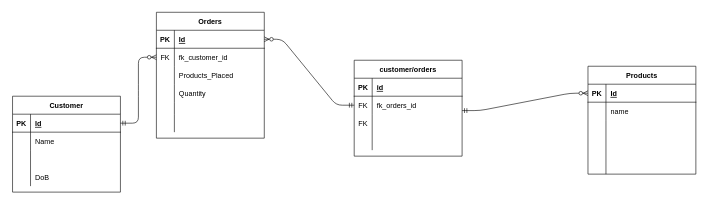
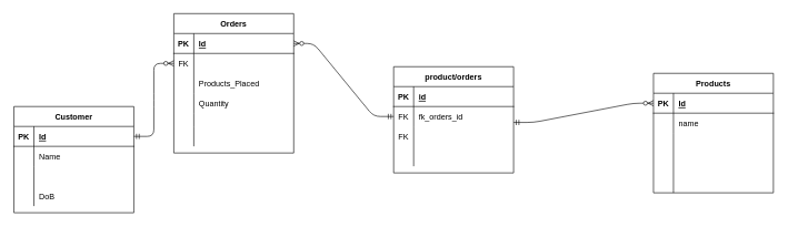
  <mxCell id="0" />
  <mxCell id="1" parent="0" />
  <mxCell id="2" value="Customer" style="shape=table;startSize=30;container=1;collapsible=1;childLayout=tableLayout;fixedRows=1;rowLines=0;fontStyle=1;align=center;resizeLast=1;" vertex="1" parent="1"><mxGeometry x="20" y="160" width="180" height="160" as="geometry" /></mxCell>
  <mxCell id="3" value="" style="shape=partialRectangle;collapsible=0;dropTarget=0;pointerEvents=0;fillColor=none;top=0;left=0;bottom=1;right=0;points=[[0,0.5],[1,0.5]];portConstraint=eastwest;" vertex="1" parent="2"><mxGeometry y="30" width="180" height="30" as="geometry" /></mxCell>
  <mxCell id="4" value="PK" style="shape=partialRectangle;connectable=0;fillColor=none;top=0;left=0;bottom=0;right=0;fontStyle=1;overflow=hidden;" vertex="1" parent="3"><mxGeometry width="30" height="30" as="geometry" /></mxCell>
  <mxCell id="5" value="Id" style="shape=partialRectangle;connectable=0;fillColor=none;top=0;left=0;bottom=0;right=0;align=left;spacingLeft=6;fontStyle=5;overflow=hidden;" vertex="1" parent="3"><mxGeometry x="30" width="150" height="30" as="geometry" /></mxCell>
  <mxCell id="6" value="" style="shape=partialRectangle;collapsible=0;dropTarget=0;pointerEvents=0;fillColor=none;top=0;left=0;bottom=0;right=0;points=[[0,0.5],[1,0.5]];portConstraint=eastwest;" vertex="1" parent="2"><mxGeometry y="60" width="180" height="30" as="geometry" /></mxCell>
  <mxCell id="7" value="" style="shape=partialRectangle;connectable=0;fillColor=none;top=0;left=0;bottom=0;right=0;editable=1;overflow=hidden;" vertex="1" parent="6"><mxGeometry width="30" height="30" as="geometry" /></mxCell>
  <mxCell id="8" value="Name" style="shape=partialRectangle;connectable=0;fillColor=none;top=0;left=0;bottom=0;right=0;align=left;spacingLeft=6;overflow=hidden;" vertex="1" parent="6"><mxGeometry x="30" width="150" height="30" as="geometry" /></mxCell>
  <mxCell id="9" value="" style="shape=partialRectangle;collapsible=0;dropTarget=0;pointerEvents=0;fillColor=none;top=0;left=0;bottom=0;right=0;points=[[0,0.5],[1,0.5]];portConstraint=eastwest;" vertex="1" parent="2"><mxGeometry y="90" width="180" height="30" as="geometry" /></mxCell>
  <mxCell id="10" value="" style="shape=partialRectangle;connectable=0;fillColor=none;top=0;left=0;bottom=0;right=0;editable=1;overflow=hidden;" vertex="1" parent="9"><mxGeometry width="30" height="30" as="geometry" /></mxCell>
  <mxCell id="11" value="" style="shape=partialRectangle;collapsible=0;dropTarget=0;pointerEvents=0;fillColor=none;top=0;left=0;bottom=0;right=0;points=[[0,0.5],[1,0.5]];portConstraint=eastwest;" vertex="1" parent="2"><mxGeometry y="120" width="180" height="30" as="geometry" /></mxCell>
  <mxCell id="12" value="" style="shape=partialRectangle;connectable=0;fillColor=none;top=0;left=0;bottom=0;right=0;editable=1;overflow=hidden;" vertex="1" parent="11"><mxGeometry width="30" height="30" as="geometry" /></mxCell>
  <mxCell id="13" value="DoB" style="shape=partialRectangle;connectable=0;fillColor=none;top=0;left=0;bottom=0;right=0;align=left;spacingLeft=6;overflow=hidden;" vertex="1" parent="11"><mxGeometry x="30" width="150" height="30" as="geometry" /></mxCell>
  <mxCell id="14" value="Products" style="shape=table;startSize=30;container=1;collapsible=1;childLayout=tableLayout;fixedRows=1;rowLines=0;fontStyle=1;align=center;resizeLast=1;" vertex="1" parent="1"><mxGeometry x="980" y="110" width="180" height="180" as="geometry" /></mxCell>
  <mxCell id="15" value="" style="shape=partialRectangle;collapsible=0;dropTarget=0;pointerEvents=0;fillColor=none;top=0;left=0;bottom=1;right=0;points=[[0,0.5],[1,0.5]];portConstraint=eastwest;" vertex="1" parent="14"><mxGeometry y="30" width="180" height="30" as="geometry" /></mxCell>
  <mxCell id="16" value="PK" style="shape=partialRectangle;connectable=0;fillColor=none;top=0;left=0;bottom=0;right=0;fontStyle=1;overflow=hidden;" vertex="1" parent="15"><mxGeometry width="30" height="30" as="geometry" /></mxCell>
  <mxCell id="17" value="Id" style="shape=partialRectangle;connectable=0;fillColor=none;top=0;left=0;bottom=0;right=0;align=left;spacingLeft=6;fontStyle=5;overflow=hidden;" vertex="1" parent="15"><mxGeometry x="30" width="150" height="30" as="geometry" /></mxCell>
  <mxCell id="18" value="" style="shape=partialRectangle;collapsible=0;dropTarget=0;pointerEvents=0;fillColor=none;top=0;left=0;bottom=0;right=0;points=[[0,0.5],[1,0.5]];portConstraint=eastwest;" vertex="1" parent="14"><mxGeometry y="60" width="180" height="30" as="geometry" /></mxCell>
  <mxCell id="19" value="" style="shape=partialRectangle;connectable=0;fillColor=none;top=0;left=0;bottom=0;right=0;editable=1;overflow=hidden;" vertex="1" parent="18"><mxGeometry width="30" height="30" as="geometry" /></mxCell>
  <mxCell id="20" value="name" style="shape=partialRectangle;connectable=0;fillColor=none;top=0;left=0;bottom=0;right=0;align=left;spacingLeft=6;overflow=hidden;" vertex="1" parent="18"><mxGeometry x="30" width="150" height="30" as="geometry" /></mxCell>
  <mxCell id="21" value="" style="shape=partialRectangle;collapsible=0;dropTarget=0;pointerEvents=0;fillColor=none;top=0;left=0;bottom=0;right=0;points=[[0,0.5],[1,0.5]];portConstraint=eastwest;" vertex="1" parent="14"><mxGeometry y="90" width="180" height="30" as="geometry" /></mxCell>
  <mxCell id="22" value="" style="shape=partialRectangle;connectable=0;fillColor=none;top=0;left=0;bottom=0;right=0;editable=1;overflow=hidden;" vertex="1" parent="21"><mxGeometry width="30" height="30" as="geometry" /></mxCell>
  <mxCell id="23" value="" style="shape=partialRectangle;collapsible=0;dropTarget=0;pointerEvents=0;fillColor=none;top=0;left=0;bottom=0;right=0;points=[[0,0.5],[1,0.5]];portConstraint=eastwest;" vertex="1" parent="14"><mxGeometry y="120" width="180" height="60" as="geometry" /></mxCell>
  <mxCell id="24" value="" style="shape=partialRectangle;connectable=0;fillColor=none;top=0;left=0;bottom=0;right=0;editable=1;overflow=hidden;" vertex="1" parent="23"><mxGeometry width="30" height="60" as="geometry" /></mxCell>
  <mxCell id="25" value="" style="shape=partialRectangle;connectable=0;fillColor=none;top=0;left=0;bottom=0;right=0;align=left;spacingLeft=6;overflow=hidden;" vertex="1" parent="23"><mxGeometry x="30" width="150" height="60" as="geometry" /></mxCell>
  <mxCell id="26" value="Orders" style="shape=table;startSize=30;container=1;collapsible=1;childLayout=tableLayout;fixedRows=1;rowLines=0;fontStyle=1;align=center;resizeLast=1;" vertex="1" parent="1"><mxGeometry x="260" y="20" width="180" height="210" as="geometry" /></mxCell>
  <mxCell id="27" value="" style="shape=partialRectangle;collapsible=0;dropTarget=0;pointerEvents=0;fillColor=none;top=0;left=0;bottom=1;right=0;points=[[0,0.5],[1,0.5]];portConstraint=eastwest;" vertex="1" parent="26"><mxGeometry y="30" width="180" height="30" as="geometry" /></mxCell>
  <mxCell id="28" value="PK" style="shape=partialRectangle;connectable=0;fillColor=none;top=0;left=0;bottom=0;right=0;fontStyle=1;overflow=hidden;" vertex="1" parent="27"><mxGeometry width="30" height="30" as="geometry" /></mxCell>
  <mxCell id="29" value="Id" style="shape=partialRectangle;connectable=0;fillColor=none;top=0;left=0;bottom=0;right=0;align=left;spacingLeft=6;fontStyle=5;overflow=hidden;" vertex="1" parent="27"><mxGeometry x="30" width="150" height="30" as="geometry" /></mxCell>
  <mxCell id="30" value="" style="shape=partialRectangle;collapsible=0;dropTarget=0;pointerEvents=0;fillColor=none;top=0;left=0;bottom=0;right=0;points=[[0,0.5],[1,0.5]];portConstraint=eastwest;" vertex="1" parent="26"><mxGeometry y="60" width="180" height="30" as="geometry" /></mxCell>
  <mxCell id="31" value="FK" style="shape=partialRectangle;connectable=0;fillColor=none;top=0;left=0;bottom=0;right=0;editable=1;overflow=hidden;" vertex="1" parent="30"><mxGeometry width="30" height="30" as="geometry" /></mxCell>
- <mxCell id="32" value="fk_customer_id" style="shape=partialRectangle;connectable=0;fillColor=none;top=0;left=0;bottom=0;right=0;align=left;spacingLeft=6;overflow=hidden;" vertex="1" parent="30"><mxGeometry x="30" width="150" height="30" as="geometry" /></mxCell>
  <mxCell id="33" value="" style="shape=partialRectangle;collapsible=0;dropTarget=0;pointerEvents=0;fillColor=none;top=0;left=0;bottom=0;right=0;points=[[0,0.5],[1,0.5]];portConstraint=eastwest;" vertex="1" parent="26"><mxGeometry y="90" width="180" height="30" as="geometry" /></mxCell>
  <mxCell id="34" value="" style="shape=partialRectangle;connectable=0;fillColor=none;top=0;left=0;bottom=0;right=0;editable=1;overflow=hidden;" vertex="1" parent="33"><mxGeometry width="30" height="30" as="geometry" /></mxCell>
  <mxCell id="35" value="Products_Placed" style="shape=partialRectangle;connectable=0;fillColor=none;top=0;left=0;bottom=0;right=0;align=left;spacingLeft=6;overflow=hidden;" vertex="1" parent="33"><mxGeometry x="30" width="150" height="30" as="geometry" /></mxCell>
  <mxCell id="36" value="" style="shape=partialRectangle;collapsible=0;dropTarget=0;pointerEvents=0;fillColor=none;top=0;left=0;bottom=0;right=0;points=[[0,0.5],[1,0.5]];portConstraint=eastwest;" vertex="1" parent="26"><mxGeometry y="120" width="180" height="30" as="geometry" /></mxCell>
  <mxCell id="37" value="" style="shape=partialRectangle;connectable=0;fillColor=none;top=0;left=0;bottom=0;right=0;editable=1;overflow=hidden;" vertex="1" parent="36"><mxGeometry width="30" height="30" as="geometry" /></mxCell>
  <mxCell id="38" value="Quantity" style="shape=partialRectangle;connectable=0;fillColor=none;top=0;left=0;bottom=0;right=0;align=left;spacingLeft=6;overflow=hidden;" vertex="1" parent="36"><mxGeometry x="30" width="150" height="30" as="geometry" /></mxCell>
  <mxCell id="39" value="" style="shape=partialRectangle;collapsible=0;dropTarget=0;pointerEvents=0;fillColor=none;top=0;left=0;bottom=0;right=0;points=[[0,0.5],[1,0.5]];portConstraint=eastwest;" vertex="1" parent="26"><mxGeometry y="150" width="180" height="20" as="geometry" /></mxCell>
  <mxCell id="40" value="" style="shape=partialRectangle;connectable=0;fillColor=none;top=0;left=0;bottom=0;right=0;editable=1;overflow=hidden;" vertex="1" parent="39"><mxGeometry width="30" height="20" as="geometry" /></mxCell>
  <mxCell id="41" value="" style="shape=partialRectangle;connectable=0;fillColor=none;top=0;left=0;bottom=0;right=0;align=left;spacingLeft=6;overflow=hidden;" vertex="1" parent="39"><mxGeometry x="30" width="150" height="20" as="geometry" /></mxCell>
  <mxCell id="42" value="" style="shape=partialRectangle;collapsible=0;dropTarget=0;pointerEvents=0;fillColor=none;top=0;left=0;bottom=0;right=0;points=[[0,0.5],[1,0.5]];portConstraint=eastwest;" vertex="1" parent="26"><mxGeometry y="170" width="180" height="30" as="geometry" /></mxCell>
  <mxCell id="43" value="" style="shape=partialRectangle;connectable=0;fillColor=none;top=0;left=0;bottom=0;right=0;editable=1;overflow=hidden;" vertex="1" parent="42"><mxGeometry width="30" height="30" as="geometry" /></mxCell>
  <mxCell id="44" value="" style="shape=partialRectangle;connectable=0;fillColor=none;top=0;left=0;bottom=0;right=0;align=left;spacingLeft=6;overflow=hidden;" vertex="1" parent="42"><mxGeometry x="30" width="150" height="30" as="geometry" /></mxCell>
  <mxCell id="45" value="" style="edgeStyle=entityRelationEdgeStyle;fontSize=12;html=1;endArrow=ERzeroToMany;startArrow=ERmandOne;exitX=1;exitY=0.5;exitDx=0;exitDy=0;entryX=0;entryY=0.5;entryDx=0;entryDy=0;" edge="1" parent="1" source="3" target="30"><mxGeometry width="100" height="100" relative="1" as="geometry"><mxPoint x="220" y="230" as="sourcePoint" /><mxPoint x="320" y="130" as="targetPoint" /></mxGeometry></mxCell>
- <mxCell id="46" value="customer/orders" style="shape=table;startSize=30;container=1;collapsible=1;childLayout=tableLayout;fixedRows=1;rowLines=0;fontStyle=1;align=center;resizeLast=1;" vertex="1" parent="1"><mxGeometry x="590" y="100" width="180" height="160" as="geometry" /></mxCell>
+ <mxCell id="46" value="product/orders" style="shape=table;startSize=30;container=1;collapsible=1;childLayout=tableLayout;fixedRows=1;rowLines=0;fontStyle=1;align=center;resizeLast=1;" vertex="1" parent="1"><mxGeometry x="590" y="100" width="180" height="160" as="geometry" /></mxCell>
  <mxCell id="47" value="" style="shape=partialRectangle;collapsible=0;dropTarget=0;pointerEvents=0;fillColor=none;top=0;left=0;bottom=1;right=0;points=[[0,0.5],[1,0.5]];portConstraint=eastwest;" vertex="1" parent="46"><mxGeometry y="30" width="180" height="30" as="geometry" /></mxCell>
  <mxCell id="48" value="PK" style="shape=partialRectangle;connectable=0;fillColor=none;top=0;left=0;bottom=0;right=0;fontStyle=1;overflow=hidden;" vertex="1" parent="47"><mxGeometry width="30" height="30" as="geometry" /></mxCell>
  <mxCell id="49" value="id" style="shape=partialRectangle;connectable=0;fillColor=none;top=0;left=0;bottom=0;right=0;align=left;spacingLeft=6;fontStyle=5;overflow=hidden;" vertex="1" parent="47"><mxGeometry x="30" width="150" height="30" as="geometry" /></mxCell>
  <mxCell id="50" value="" style="shape=partialRectangle;collapsible=0;dropTarget=0;pointerEvents=0;fillColor=none;top=0;left=0;bottom=0;right=0;points=[[0,0.5],[1,0.5]];portConstraint=eastwest;" vertex="1" parent="46"><mxGeometry y="60" width="180" height="30" as="geometry" /></mxCell>
  <mxCell id="51" value="FK" style="shape=partialRectangle;connectable=0;fillColor=none;top=0;left=0;bottom=0;right=0;editable=1;overflow=hidden;" vertex="1" parent="50"><mxGeometry width="30" height="30" as="geometry" /></mxCell>
  <mxCell id="52" value="fk_orders_id" style="shape=partialRectangle;connectable=0;fillColor=none;top=0;left=0;bottom=0;right=0;align=left;spacingLeft=6;overflow=hidden;" vertex="1" parent="50"><mxGeometry x="30" width="150" height="30" as="geometry" /></mxCell>
  <mxCell id="53" value="" style="shape=partialRectangle;collapsible=0;dropTarget=0;pointerEvents=0;fillColor=none;top=0;left=0;bottom=0;right=0;points=[[0,0.5],[1,0.5]];portConstraint=eastwest;" vertex="1" parent="46"><mxGeometry y="90" width="180" height="30" as="geometry" /></mxCell>
  <mxCell id="54" value="FK" style="shape=partialRectangle;connectable=0;fillColor=none;top=0;left=0;bottom=0;right=0;editable=1;overflow=hidden;" vertex="1" parent="53"><mxGeometry width="30" height="30" as="geometry" /></mxCell>
  <mxCell id="55" value="" style="shape=partialRectangle;collapsible=0;dropTarget=0;pointerEvents=0;fillColor=none;top=0;left=0;bottom=0;right=0;points=[[0,0.5],[1,0.5]];portConstraint=eastwest;" vertex="1" parent="46"><mxGeometry y="120" width="180" height="30" as="geometry" /></mxCell>
  <mxCell id="56" value="" style="shape=partialRectangle;connectable=0;fillColor=none;top=0;left=0;bottom=0;right=0;editable=1;overflow=hidden;" vertex="1" parent="55"><mxGeometry width="30" height="30" as="geometry" /></mxCell>
  <mxCell id="57" value="" style="shape=partialRectangle;connectable=0;fillColor=none;top=0;left=0;bottom=0;right=0;align=left;spacingLeft=6;overflow=hidden;" vertex="1" parent="55"><mxGeometry x="30" width="150" height="30" as="geometry" /></mxCell>
  <mxCell id="58" value="" style="edgeStyle=entityRelationEdgeStyle;fontSize=12;html=1;endArrow=ERzeroToMany;startArrow=ERmandOne;exitX=1;exitY=0.8;exitDx=0;exitDy=0;exitPerimeter=0;" edge="1" parent="1" source="50" target="15"><mxGeometry width="100" height="100" relative="1" as="geometry"><mxPoint x="780" y="190" as="sourcePoint" /><mxPoint x="910" y="110" as="targetPoint" /></mxGeometry></mxCell>
  <mxCell id="59" value="" style="edgeStyle=entityRelationEdgeStyle;fontSize=12;html=1;endArrow=ERzeroToMany;startArrow=ERmandOne;entryX=1;entryY=0.5;entryDx=0;entryDy=0;exitX=0;exitY=0.5;exitDx=0;exitDy=0;" edge="1" parent="1" source="50" target="27"><mxGeometry width="100" height="100" relative="1" as="geometry"><mxPoint x="390" y="650" as="sourcePoint" /><mxPoint x="310" y="450" as="targetPoint" /></mxGeometry></mxCell>
